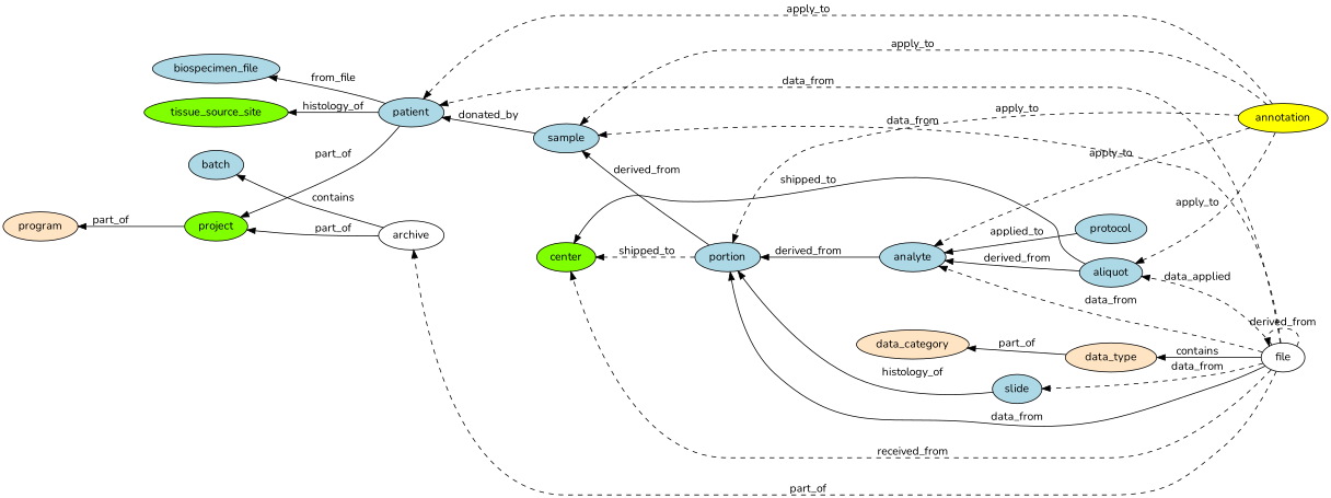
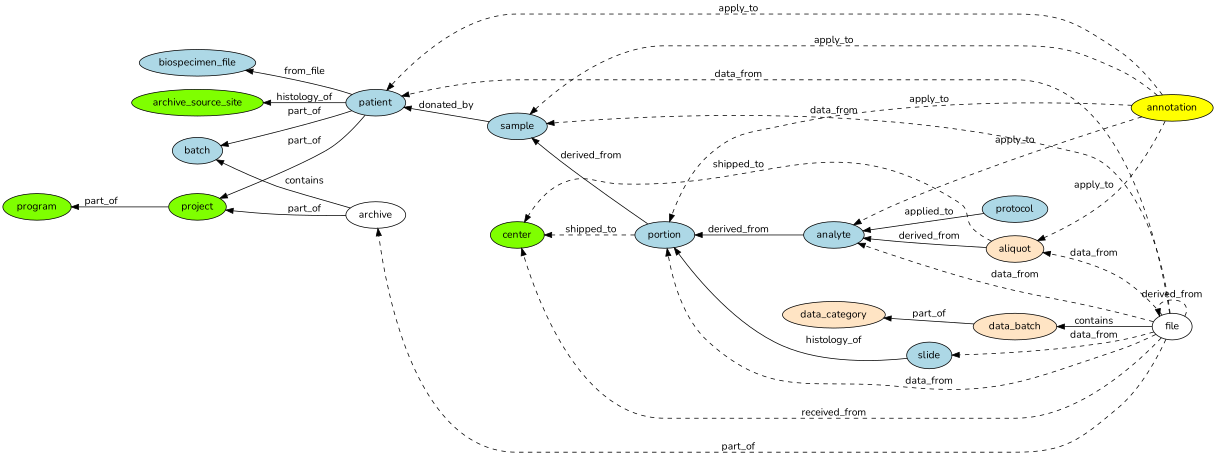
  digraph {
    fontname=Nunito
    rankdir=RL
    node [fillcolor=lightblue fontname=Nunito shape=oval style=filled]
    edge [fontname=Nunito]
    project [fillcolor=chartreuse]
-   program [fillcolor=bisque]
+   program [fillcolor=chartreuse]
    center [fillcolor=chartreuse]
-   tissue_source_site [fillcolor=chartreuse]
+   tissue_source_site [fillcolor=chartreuse label=archive_source_site]
    patient
    batch
    biospecimen_file
    sample
    portion
    analyte
-   aliquot
+   aliquot [fillcolor=bisque]
    protocol
    slide
    annotation [fillcolor=yellow]
    archive [fillcolor=white]
    file [fillcolor=white]
-   data_type [fillcolor=bisque]
+   data_type [fillcolor=bisque label=data_batch]
    data_category [fillcolor=bisque]
    project -> program [label=part_of]
    patient -> project [label=part_of]
    patient -> tissue_source_site [label=histology_of]
+   patient -> batch [label=part_of]
    patient -> biospecimen_file [label=from_file]
    sample -> patient [label=donated_by]
    portion -> center [label=shipped_to style=dashed]
    portion -> sample [label=derived_from]
    analyte -> portion [label=derived_from]
-   aliquot -> center [label=shipped_to]
+   aliquot -> center [label=shipped_to style=dashed]
    aliquot -> analyte [label=derived_from]
    protocol -> analyte [label=applied_to]
    slide -> portion [label=histology_of]
    annotation -> patient [label=apply_to style=dashed]
    annotation -> sample [label=apply_to style=dashed]
    annotation -> portion [label=apply_to style=dashed]
    annotation -> analyte [label=apply_to style=dashed]
    annotation -> aliquot [label=apply_to style=dashed]
    archive -> project [label=part_of]
    archive -> batch [label=contains]
    file -> center [label=received_from style=dashed]
    file -> patient [label=data_from style=dashed]
    file -> sample [label=data_from style=dashed]
-   file -> portion [label=data_from style=solid]
+   file -> portion [label=data_from style=dashed]
    file -> analyte [label=data_from style=dashed]
-   file -> aliquot [label=data_applied style=dashed]
+   file -> aliquot [label=data_from style=dashed]
    file -> slide [label=data_from style=dashed]
    file -> archive [label=part_of style=dashed]
    file -> file [label=derived_from style=dashed]
    file -> data_type [label=contains]
    data_type -> data_category [label=part_of]
  }
